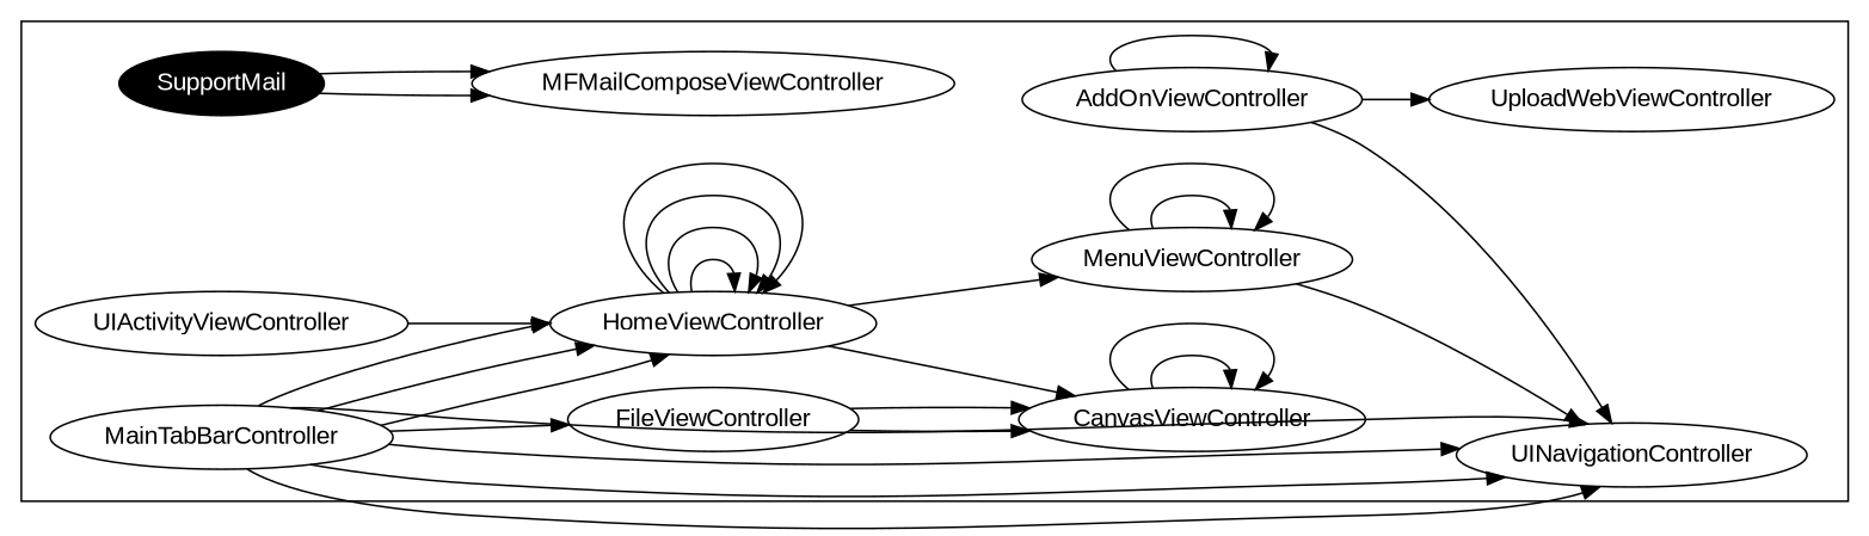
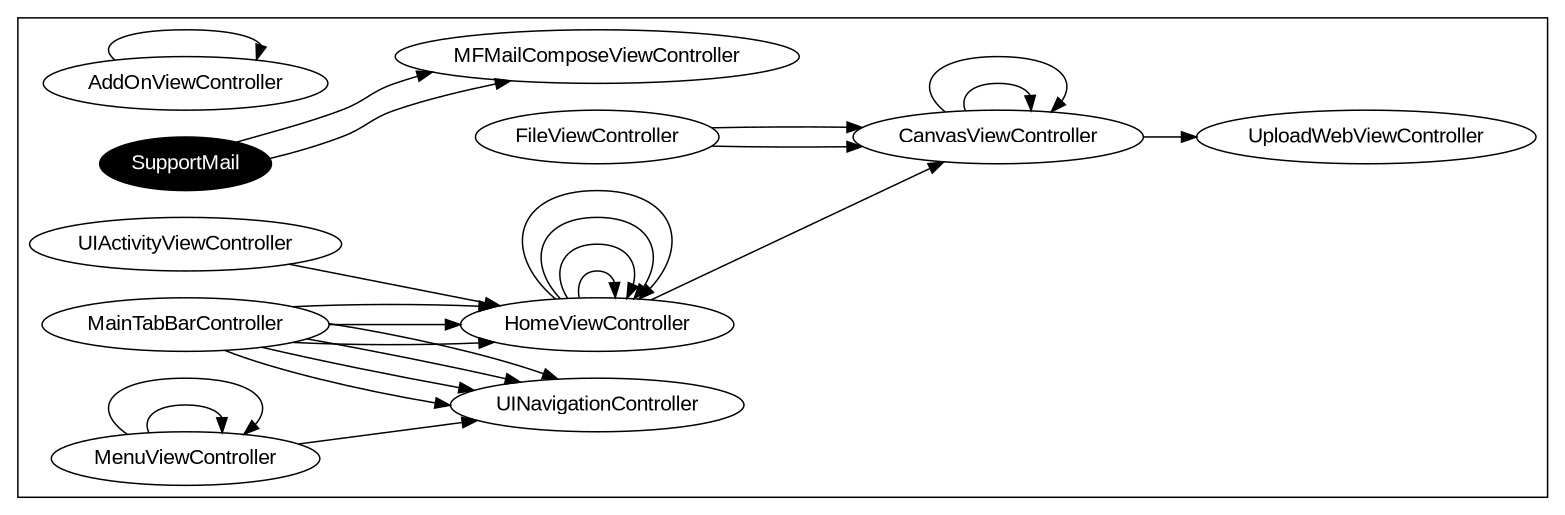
  digraph {
    fontname="Liberation Sans"
    rankdir=LR
    node [fontname="Liberation Sans"]
    edge [fontname="Liberation Sans"]
    AddOnViewController
    UINavigationController
    SupportMail [fillcolor=black fontcolor=white style=filled]
    MFMailComposeViewController
    HomeViewController
    CanvasViewController
    UIActivityViewController
    MenuViewController
    UploadWebViewController
    FileViewController
    MainTabBarController
    subgraph cluster_1 {
      AddOnViewController
      UINavigationController
      SupportMail
      MFMailComposeViewController
      HomeViewController
      CanvasViewController
      UIActivityViewController
      MenuViewController
      UploadWebViewController
      FileViewController
      MainTabBarController
    }
    AddOnViewController -> AddOnViewController
-   AddOnViewController -> UINavigationController
    SupportMail -> MFMailComposeViewController
    SupportMail -> MFMailComposeViewController
    HomeViewController -> HomeViewController
    HomeViewController -> HomeViewController
    HomeViewController -> HomeViewController
    HomeViewController -> HomeViewController
    HomeViewController -> CanvasViewController
-   HomeViewController -> MenuViewController
    CanvasViewController -> CanvasViewController
    CanvasViewController -> CanvasViewController
-   AddOnViewController -> UploadWebViewController
+   CanvasViewController -> UploadWebViewController
    UIActivityViewController -> HomeViewController
    MenuViewController -> UINavigationController
    MenuViewController -> MenuViewController
    MenuViewController -> MenuViewController
    FileViewController -> CanvasViewController
    FileViewController -> CanvasViewController
    MainTabBarController -> UINavigationController
    MainTabBarController -> UINavigationController
    MainTabBarController -> UINavigationController
    MainTabBarController -> UINavigationController
    MainTabBarController -> HomeViewController
    MainTabBarController -> HomeViewController
    MainTabBarController -> HomeViewController
-   MainTabBarController -> FileViewController
  }
